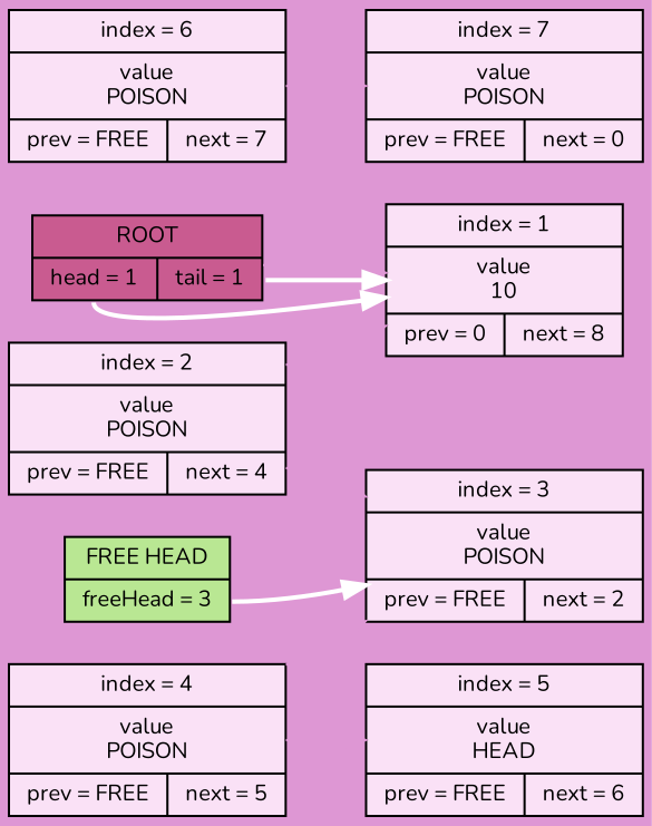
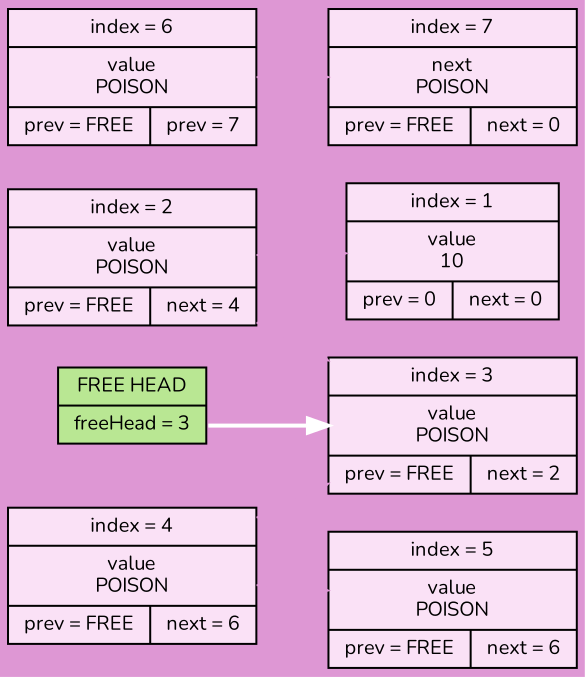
  digraph {
    bgcolor="#de97d4"
    fontname=Nunito
    rankdir=LR
    node [color="#000000" fillcolor="#fae1f6" fontname=Nunito fontsize=10 shape=record style=filled]
    edge [color="#de97d4" fontname=Nunito weight=1000000000]
-   n1 [fillcolor="#c95b90" label="ROOT|{<head>head = 1|<tail>tail = 1}"]
-   n2 [label="index = 1|value\n10|{prev = 0|next = 8}"]
+   n2 [label="index = 1|value\n10|{prev = 0|next = 0}"]
    n3 [fillcolor="#b9e793" label="FREE HEAD|<freeHead>freeHead = 3"]
    n4 [label="index = 3|value\nPOISON|{prev = FREE|next = 2}"]
    n5 [label="index = 2|value\nPOISON|{prev = FREE|next = 4}"]
-   n6 [label="index = 4|value\nPOISON|{prev = FREE|next = 5}"]
-   n7 [label="index = 5|value\nHEAD|{prev = FREE|next = 6}"]
-   n8 [label="index = 6|value\nPOISON|{prev = FREE|next = 7}"]
-   n9 [label="index = 7|value\nPOISON|{prev = FREE|next = 0}"]
-   n1 -> n2
-   n1 -> n2 [color=white style=bold tailport=head weight=""]
-   n1 -> n2 [color=white style=bold tailport=tail weight=""]
+   n6 [label="index = 4|value\nPOISON|{prev = FREE|next = 6}"]
+   n7 [label="index = 5|value\nPOISON|{prev = FREE|next = 6}"]
+   n8 [label="index = 6|value\nPOISON|{prev = FREE|prev = 7}"]
+   n9 [label="index = 7|next\nPOISON|{prev = FREE|next = 0}"]
    n3 -> n4 [color=white style=bold tailport=freeHead weight=""]
    n5 -> n2
    n5 -> n4
    n6 -> n4
    n6 -> n7
    n8 -> n9
  }
